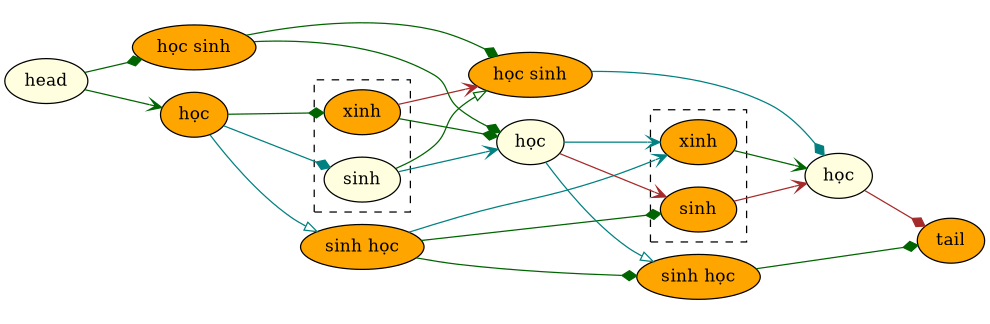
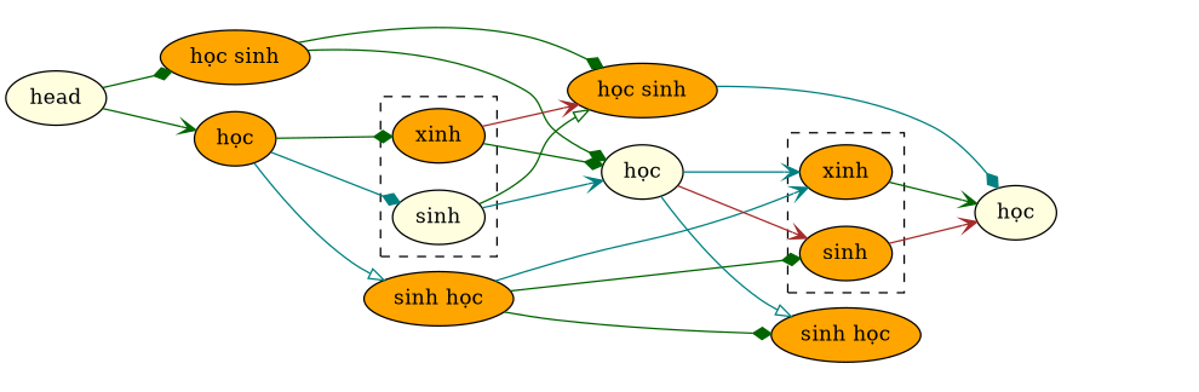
  digraph {
    fontname=arial
    rankdir=LR
    style=invis
    node [style=filled fillcolor=orange]
    edge [color=darkgreen arrowhead=diamond]
    n1 [label="học"]
    n2 [label="học sinh"]
    n3 [label=sinh fillcolor=lightyellow]
    n4 [label=xinh]
    n5 [label="sinh học"]
    n6 [label="học" fillcolor=lightyellow]
    n7 [label="học sinh"]
    n8 [label=sinh]
    n9 [label=xinh]
    n10 [label="sinh học"]
    n11 [label="học" fillcolor=lightyellow]
    head [fillcolor=lightyellow]
-   tail
    subgraph cluster_1 {
      n1
      n2
    }
    subgraph cluster_2 {
      n5
      subgraph cluster_3 {
        style=dashed
        n3
        n4
      }
    }
    subgraph cluster_4 {
      n6
      n7
    }
    subgraph cluster_5 {
      n10
      subgraph cluster_6 {
        style=dashed
        n8
        n9
      }
    }
    subgraph cluster_7 {
      n11
    }
    n1 -> n3 [color=teal]
    n1 -> n4
    n1 -> n5 [color=teal arrowhead=onormal]
    n2 -> n6
    n2 -> n7
    n3 -> n6 [color=teal arrowhead=vee]
    n3 -> n7 [arrowhead=onormal]
    n4 -> n6
    n4 -> n7 [color=brown arrowhead=vee]
    n5 -> n8
    n5 -> n9 [color=teal arrowhead=vee]
    n5 -> n10
    n6 -> n8 [color=brown arrowhead=vee]
    n6 -> n9 [color=teal arrowhead=vee]
    n6 -> n10 [color=teal arrowhead=onormal]
    n7 -> n11 [color=teal]
    n8 -> n11 [color=brown arrowhead=vee]
    n9 -> n11 [arrowhead=vee]
-   n10 -> tail
-   n11 -> tail [color=brown]
    head -> n1 [arrowhead=vee]
    head -> n2
  }
